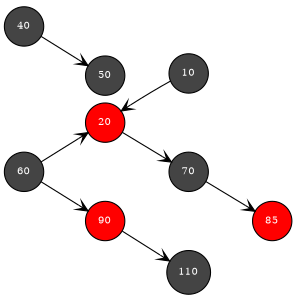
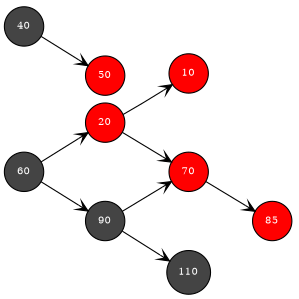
  digraph {
    nodesep=0.1
    rankdir=LR
    node [fillcolor="#444444" fontcolor=white fontsize=9 group=20 shape=circle style=filled]
    edge [arrowhead=vee]
    20 [fillcolor=red]
-   10 [group=10]
+   10 [fillcolor=red group=10]
    h20 [style=invis]
-   70 [group=70]
+   70 [fillcolor=red group=70]
    40 [group=40]
    h40 [group=40 style=invis]
-   50 [group=50]
+   50 [fillcolor=red group=50]
    60 [group=""]
    h60 [group=60 style=invis]
-   90 [fillcolor=red group=90]
+   90 [group=90]
    h90 [group=90 style=invis]
    110 [group=110]
    h70 [group=70 style=invis]
    n14 [fillcolor=red group=80 label=85]
-   10 -> 20
+   20 -> 10
    20 -> h20 [style=invis]
    20 -> 70
    70 -> h70 [style=invis]
    70 -> n14
    40 -> h40 [style=invis]
    40 -> 50
    60 -> 20
    60 -> h60 [style=invis]
    60 -> 90
+   90 -> 70
    90 -> h90 [style=invis]
    90 -> 110
  }
